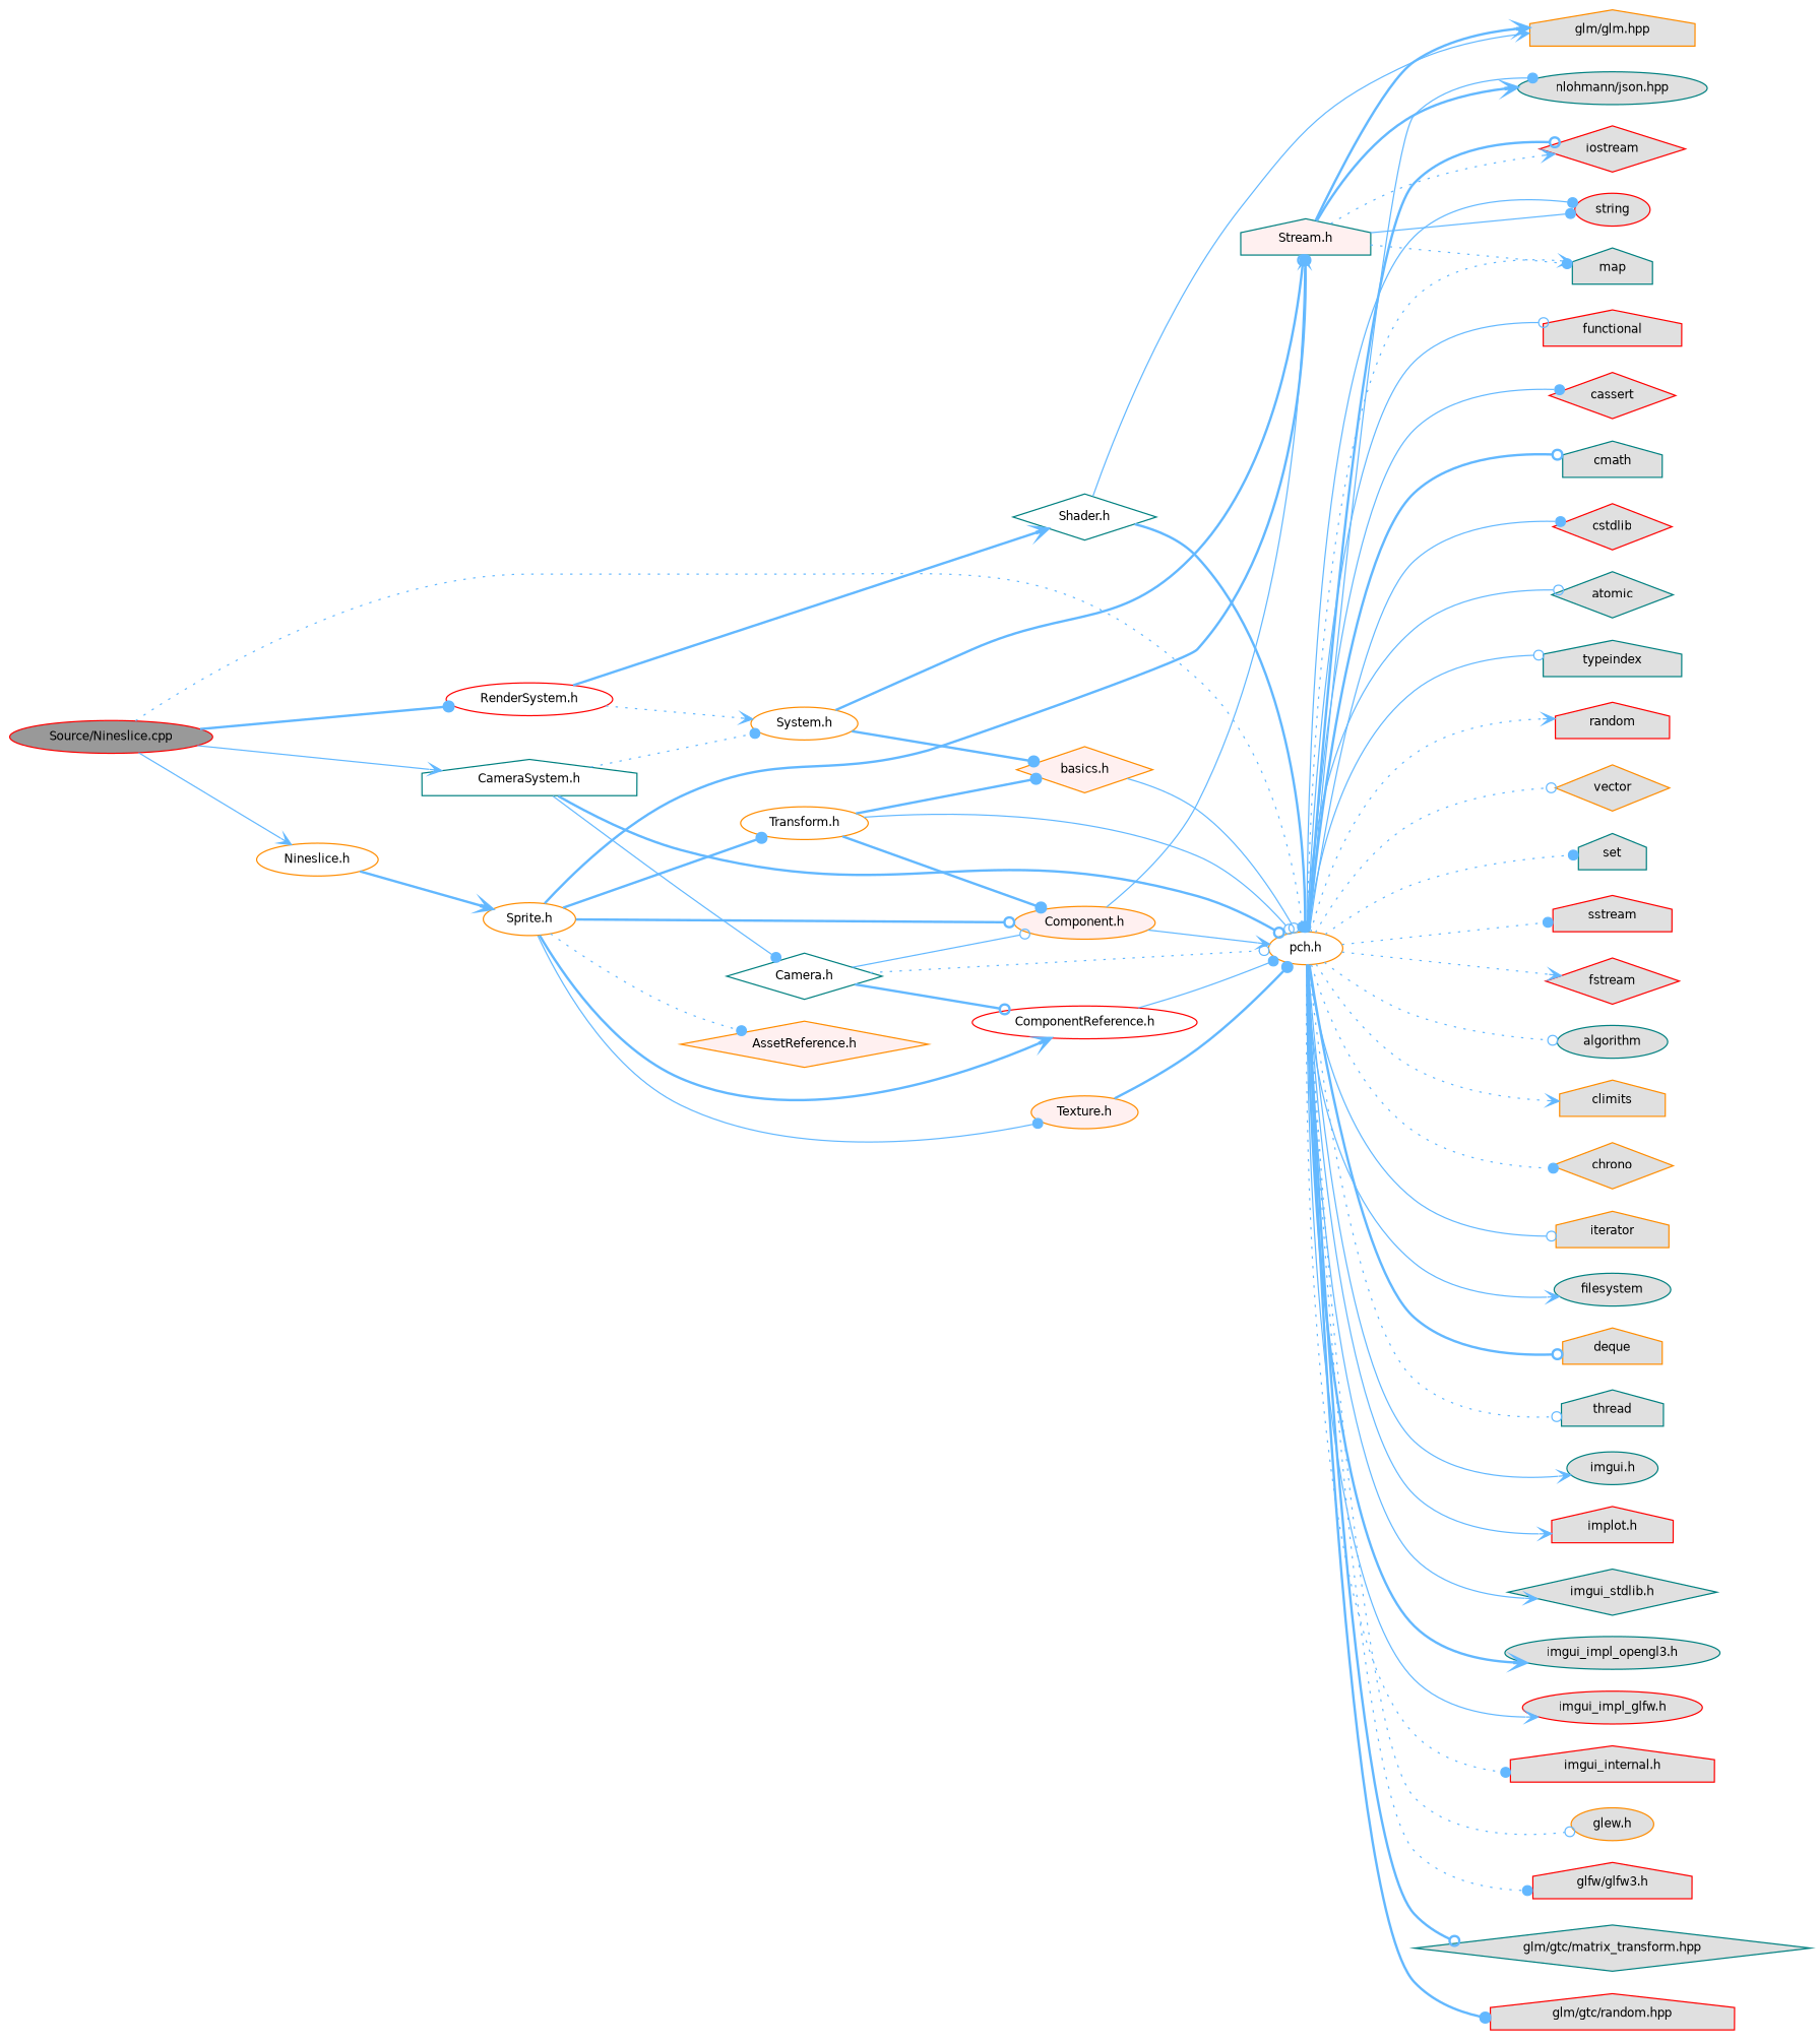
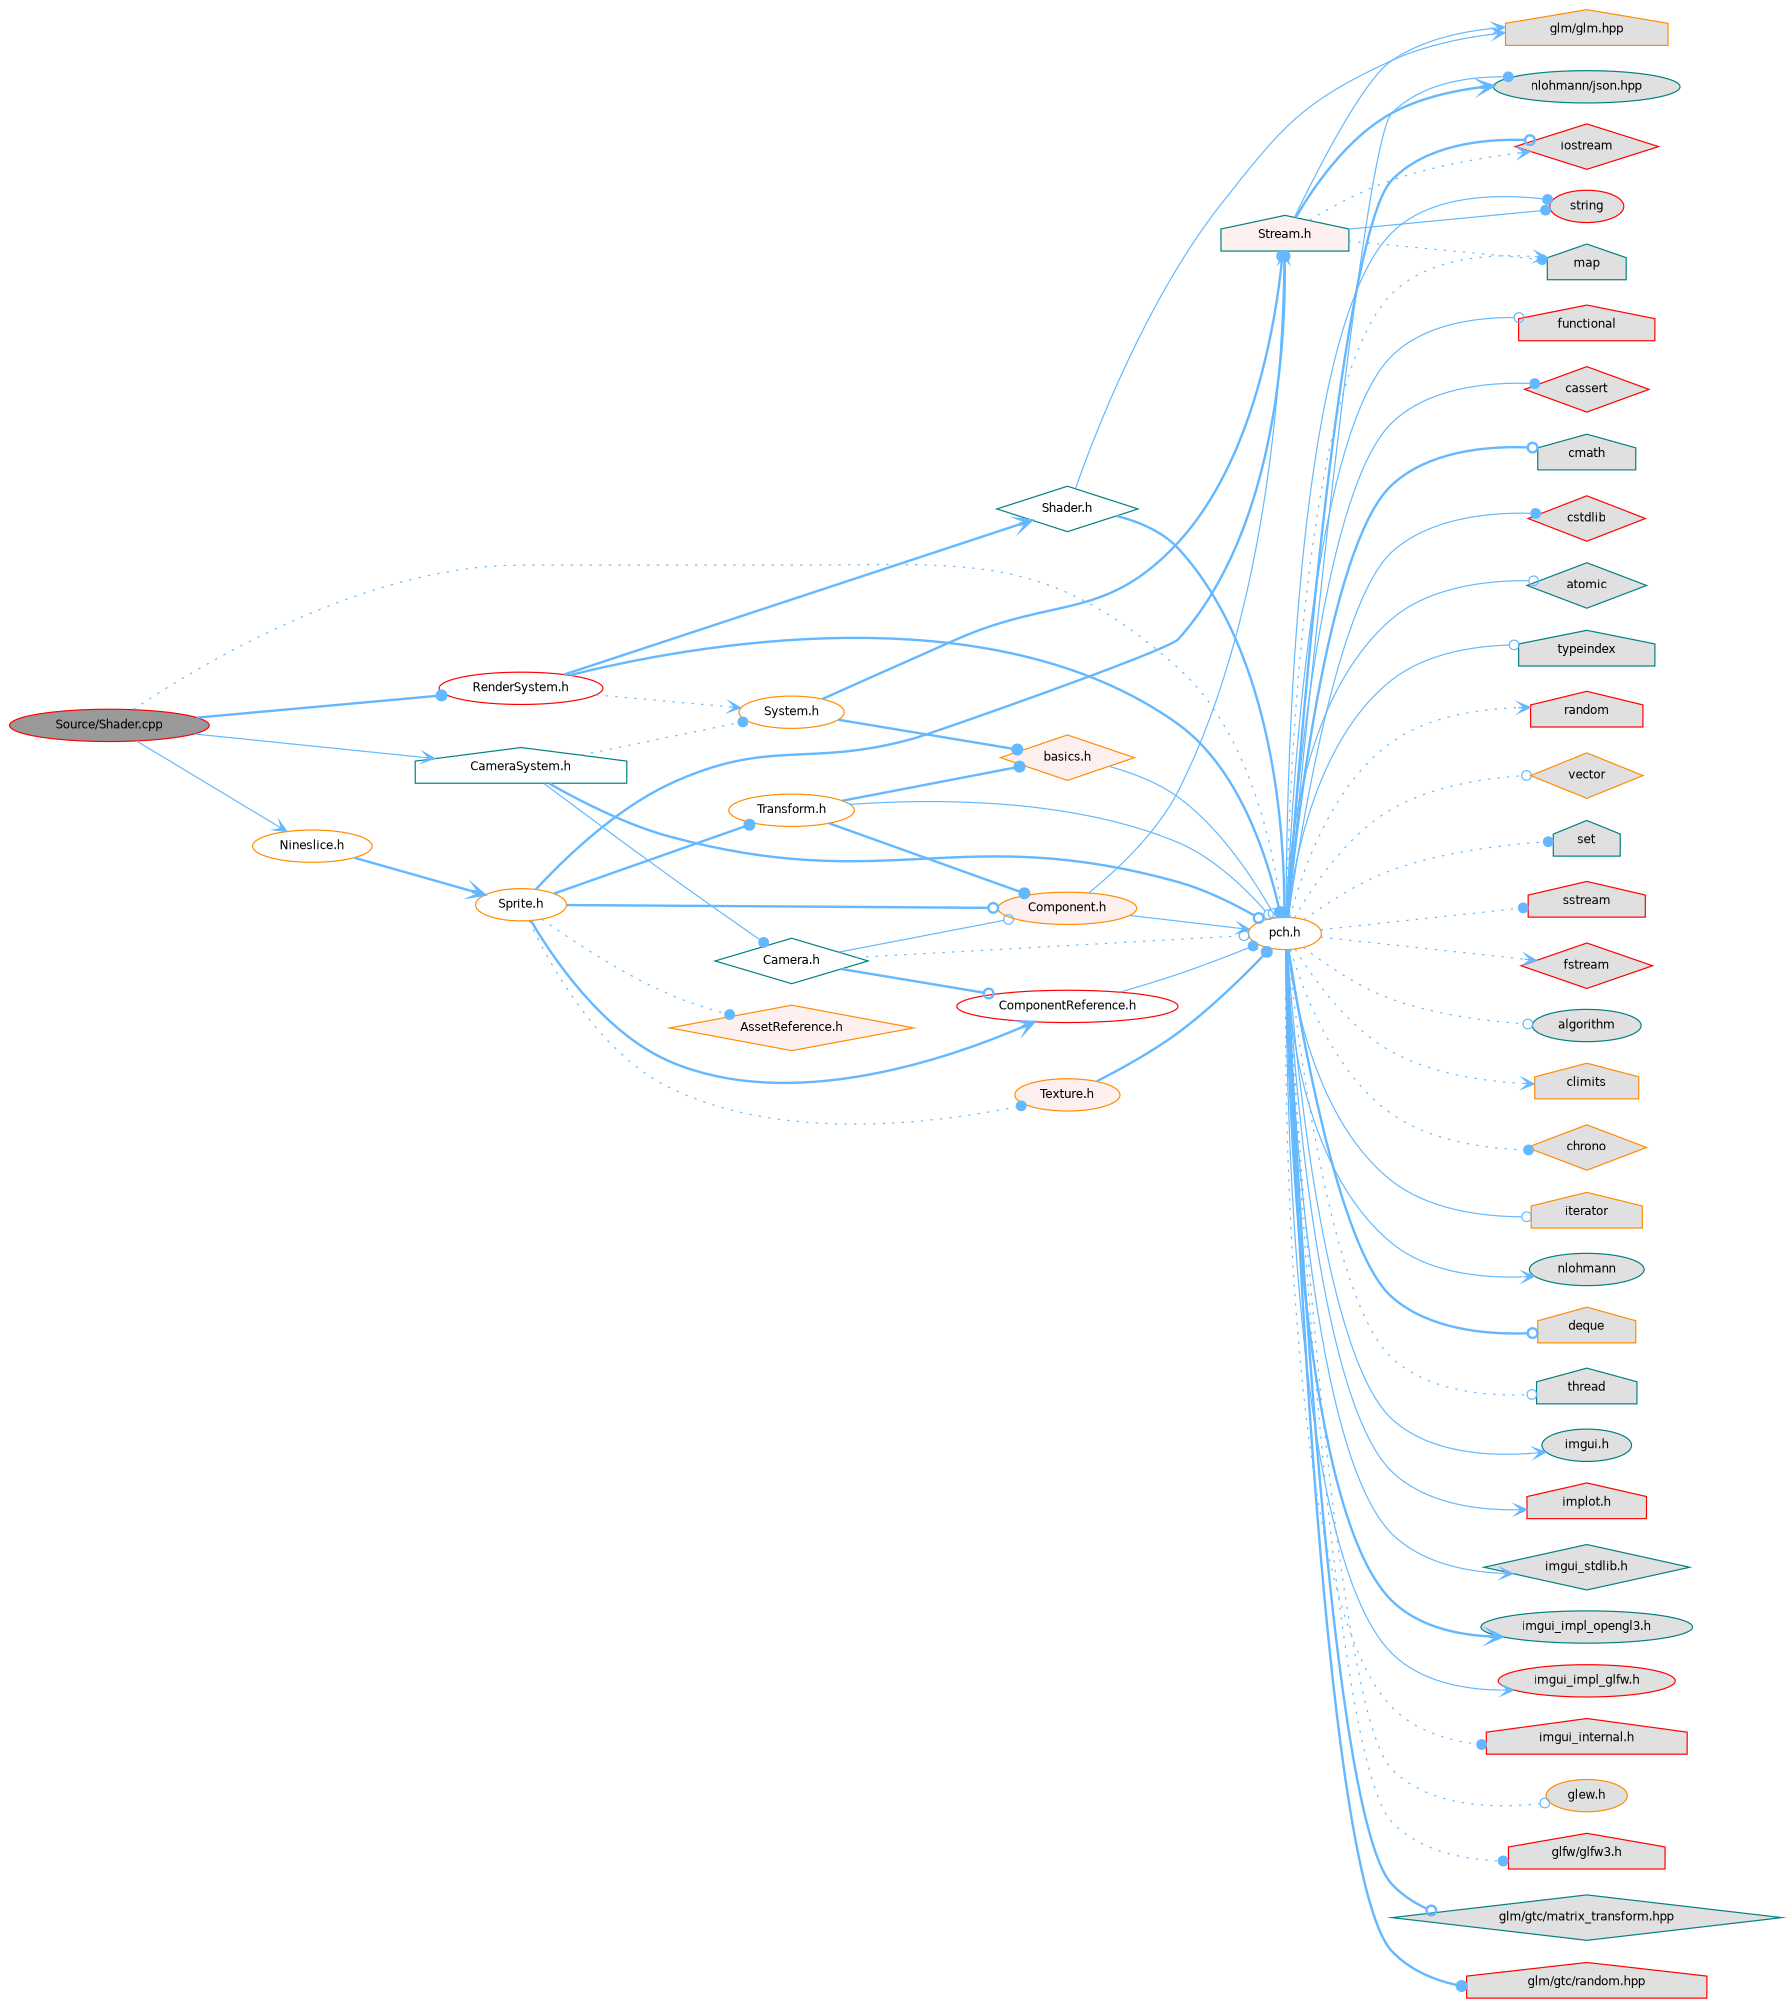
  digraph {
    rankdir=LR
    node [color=teal fillcolor="#E0E0E0" fontname=Helvetica fontsize=10 shape=ellipse style=filled]
    edge [arrowhead=dot color=steelblue1 fontname=Helvetica fontsize=10 labelfontname=Helvetica labelfontsize=10 style=solid]
-   n1 [color=red fillcolor=grey60 fontcolor=black height=0.2 label="Source/Nineslice.cpp" width=0.4]
+   n1 [color=red fillcolor=grey60 fontcolor=black height=0.2 label="Source/Shader.cpp" width=0.4]
    n2 [color=darkorange fillcolor=white height=0.2 label="pch.h" width=0.4]
    n3 [color=darkorange fillcolor=white height=0.2 label="Nineslice.h" width=0.4]
    n4 [color=red fillcolor=white height=0.2 label="RenderSystem.h" width=0.4]
    n5 [fillcolor=white height=0.2 label="CameraSystem.h" shape=house width=0.4]
    n6 [color=red height=0.2 label=functional shape=house width=0.4]
    n7 [color=red height=0.2 label=iostream shape=diamond width=0.4]
    n8 [color=red height=0.2 label=cassert shape=diamond width=0.4]
    n9 [height=0.2 label=cmath shape=house width=0.4]
    n10 [color=red height=0.2 label=cstdlib shape=diamond width=0.4]
    n11 [height=0.2 label=atomic shape=diamond width=0.4]
    n12 [height=0.2 label=typeindex shape=house width=0.4]
    n13 [color=red height=0.2 label=random shape=house width=0.4]
    n14 [color=darkorange height=0.2 label=vector shape=diamond width=0.4]
    n15 [color=red height=0.2 label=string width=0.4]
    n16 [height=0.2 label=map shape=house width=0.4]
    n17 [height=0.2 label=set shape=house width=0.4]
    n18 [color=red height=0.2 label=sstream shape=house width=0.4]
    n19 [color=red height=0.2 label=fstream shape=diamond width=0.4]
    n20 [height=0.2 label=algorithm width=0.4]
    n21 [color=darkorange height=0.2 label=climits shape=house width=0.4]
    n22 [color=darkorange height=0.2 label=chrono shape=diamond width=0.4]
    n23 [color=darkorange height=0.2 label=iterator shape=house width=0.4]
-   n24 [height=0.2 label=filesystem width=0.4]
+   n24 [height=0.2 label=nlohmann width=0.4]
    n25 [color=darkorange height=0.2 label=deque shape=house width=0.4]
    n26 [height=0.2 label=thread shape=house width=0.4]
    n27 [height=0.2 label="imgui.h" width=0.4]
    n28 [color=red height=0.2 label="implot.h" shape=house width=0.4]
    n29 [height=0.2 label="imgui_stdlib.h" shape=diamond width=0.4]
    n30 [height=0.2 label="imgui_impl_opengl3.h" width=0.4]
    n31 [color=red height=0.2 label="imgui_impl_glfw.h" width=0.4]
    n32 [color=red height=0.2 label="imgui_internal.h" shape=house width=0.4]
    n33 [color=darkorange height=0.2 label="glew.h" width=0.4]
    n34 [color=red height=0.2 label="glfw/glfw3.h" shape=house width=0.4]
    n35 [height=0.2 label="glm/gtc/matrix_transform.hpp" shape=diamond width=0.4]
    n36 [color=red height=0.2 label="glm/gtc/random.hpp" shape=house width=0.4]
    n37 [height=0.2 label="nlohmann/json.hpp" width=0.4]
    n38 [color=darkorange fillcolor=white height=0.2 label="Sprite.h" width=0.4]
    n39 [color=darkorange fillcolor=white height=0.2 label="System.h" width=0.4]
    n40 [fillcolor=white height=0.2 label="Shader.h" shape=diamond width=0.4]
    n41 [fillcolor=white height=0.2 label="Camera.h" shape=diamond width=0.4]
    n42 [color=darkorange height=0.2 label="glm/glm.hpp" shape=house width=0.4]
    n43 [color=darkorange fillcolor="#FFF0F0" height=0.2 label="Component.h" width=0.4]
    n44 [fillcolor="#FFF0F0" height=0.2 label="Stream.h" shape=house width=0.4]
    n45 [color=red fillcolor=white height=0.2 label="ComponentReference.h" width=0.4]
    n46 [color=darkorange fillcolor=white height=0.2 label="Transform.h" width=0.4]
    n47 [color=darkorange fillcolor="#FFF0F0" height=0.2 label="AssetReference.h" shape=diamond width=0.4]
    n48 [color=darkorange fillcolor="#FFF0F0" height=0.2 label="Texture.h" width=0.4]
    n49 [color=darkorange fillcolor="#FFF0F0" height=0.2 label="basics.h" shape=diamond width=0.4]
    n1 -> n2 [style=dotted]
    n1 -> n3 [arrowhead=vee]
    n1 -> n4 [style=bold]
    n1 -> n5 [arrowhead=vee]
    n2 -> n6 [arrowhead=odot]
    n2 -> n7 [arrowhead=odot style=bold]
    n2 -> n8
    n2 -> n9 [arrowhead=odot style=bold]
    n2 -> n10
    n2 -> n11 [arrowhead=odot]
    n2 -> n12 [arrowhead=odot]
    n2 -> n13 [arrowhead=vee style=dotted]
    n2 -> n14 [arrowhead=odot style=dotted]
    n2 -> n15
    n2 -> n16 [arrowhead=vee style=dotted]
    n2 -> n17 [style=dotted]
    n2 -> n18 [style=dotted]
    n2 -> n19 [arrowhead=vee style=dotted]
    n2 -> n20 [arrowhead=odot style=dotted]
    n2 -> n21 [arrowhead=vee style=dotted]
    n2 -> n22 [style=dotted]
    n2 -> n23 [arrowhead=odot]
    n2 -> n24 [arrowhead=vee]
    n2 -> n25 [arrowhead=odot style=bold]
    n2 -> n26 [arrowhead=odot style=dotted]
    n2 -> n27 [arrowhead=vee]
    n2 -> n28 [arrowhead=vee]
    n2 -> n29 [arrowhead=vee]
    n2 -> n30 [arrowhead=vee style=bold]
    n2 -> n31 [arrowhead=vee]
    n2 -> n32 [style=dotted]
    n2 -> n33 [arrowhead=odot style=dotted]
    n2 -> n34 [style=dotted]
    n2 -> n35 [arrowhead=odot style=bold]
    n2 -> n36 [style=bold]
    n2 -> n37
    n3 -> n38 [arrowhead=vee style=bold]
+   n4 -> n2 [style=bold]
    n4 -> n39 [arrowhead=vee style=dotted]
    n4 -> n40 [arrowhead=vee style=bold]
    n5 -> n2 [arrowhead=odot style=bold]
    n5 -> n39 [style=dotted]
    n5 -> n41
    n38 -> n43 [arrowhead=odot style=bold]
    n38 -> n44 [style=bold]
    n38 -> n45 [arrowhead=vee style=bold]
    n38 -> n46 [style=bold]
    n38 -> n47 [style=dotted]
-   n38 -> n48
+   n38 -> n48 [style=dotted]
    n39 -> n44 [arrowhead=odot style=bold]
    n39 -> n49 [style=bold]
    n40 -> n2 [style=bold]
    n40 -> n42 [arrowhead=vee]
    n41 -> n2 [arrowhead=odot style=dotted]
    n41 -> n43 [arrowhead=odot]
    n41 -> n45 [arrowhead=odot style=bold]
    n43 -> n2 [arrowhead=vee]
    n43 -> n44 [arrowhead=vee]
    n44 -> n7 [arrowhead=vee style=dotted]
    n44 -> n15
    n44 -> n16 [style=dotted]
    n44 -> n37 [arrowhead=vee style=bold]
-   n44 -> n42 [arrowhead=vee style=bold]
+   n44 -> n42 [arrowhead=vee]
    n45 -> n2
    n46 -> n2 [arrowhead=odot]
    n46 -> n43 [style=bold]
    n46 -> n49 [style=bold]
    n48 -> n2 [style=bold]
    n49 -> n2 [arrowhead=odot]
  }
